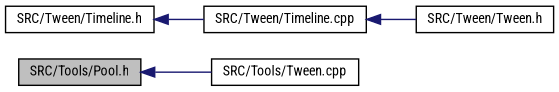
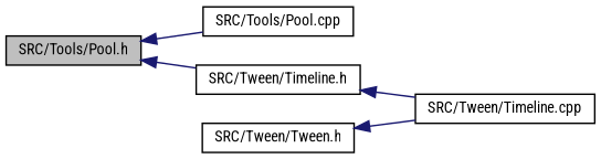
  digraph {
    fontname="Roboto Condensed"
    rankdir=LR
    node [color=black fontname="Roboto Condensed" fontsize=10 shape=record]
    edge [color=midnightblue dir=back fontname="Roboto Condensed" fontsize=10 labelfontname=FreeSans labelfontsize=10 style=solid]
    n1 [fillcolor=grey75 fontcolor=black height=0.2 label="SRC/Tools/Pool.h" style=filled width=0.4]
-   n2 [height=0.2 label="SRC/Tools/Tween.cpp" width=0.4]
+   n2 [height=0.2 label="SRC/Tools/Pool.cpp" width=0.4]
    n3 [height=0.2 label="SRC/Tween/Timeline.h" width=0.4]
    n4 [height=0.2 label="SRC/Tween/Timeline.cpp" width=0.4]
    n5 [height=0.2 label="SRC/Tween/Tween.h" width=0.4]
    n1 -> n2
+   n1 -> n3
    n3 -> n4
-   n4 -> n5
+   n5 -> n4
  }
